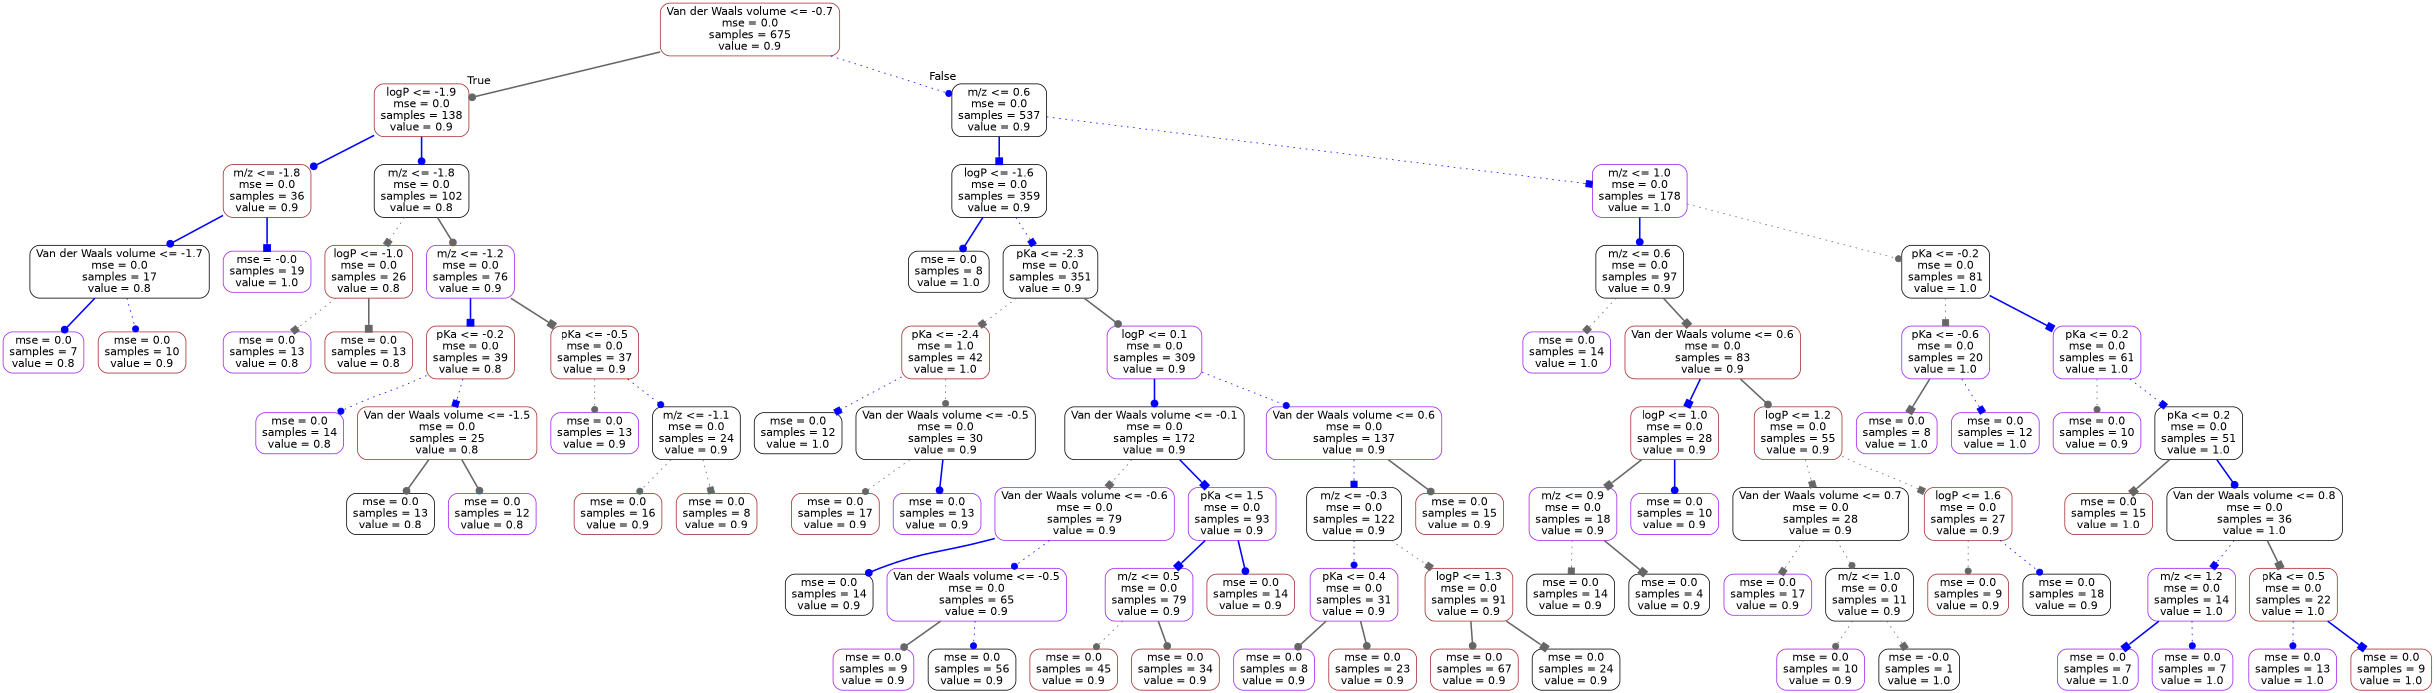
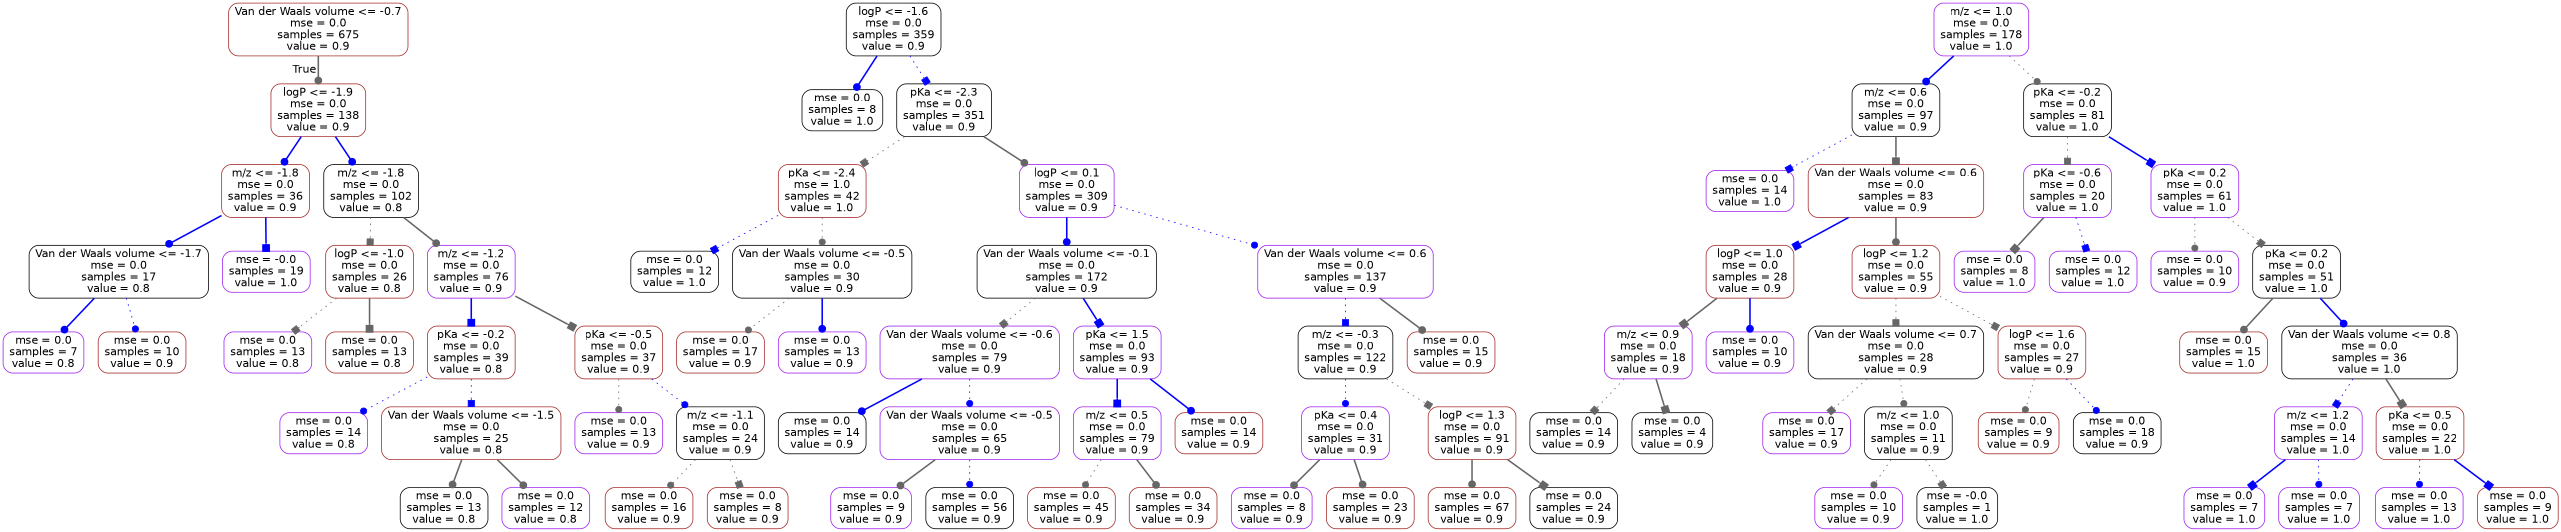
  digraph {
    node [color=purple fontname=helvetica shape=box style=rounded]
    edge [arrowhead=dot color=gray40 fontname=helvetica style=bold]
    n1 [color=brown label="Van der Waals volume <= -0.7\nmse = 0.0\nsamples = 675\nvalue = 0.9"]
    n2 [color=brown label="logP <= -1.9\nmse = 0.0\nsamples = 138\nvalue = 0.9"]
-   n3 [color=black label="m/z <= 0.6\nmse = 0.0\nsamples = 537\nvalue = 0.9"]
    n4 [color=brown label="m/z <= -1.8\nmse = 0.0\nsamples = 36\nvalue = 0.9"]
    n5 [color=black label="m/z <= -1.8\nmse = 0.0\nsamples = 102\nvalue = 0.8"]
    n6 [color=black label="logP <= -1.6\nmse = 0.0\nsamples = 359\nvalue = 0.9"]
    n7 [label="m/z <= 1.0\nmse = 0.0\nsamples = 178\nvalue = 1.0"]
    n8 [color=black label="Van der Waals volume <= -1.7\nmse = 0.0\nsamples = 17\nvalue = 0.8"]
    n9 [label="mse = -0.0\nsamples = 19\nvalue = 1.0"]
    n10 [color=brown label="logP <= -1.0\nmse = 0.0\nsamples = 26\nvalue = 0.8"]
    n11 [label="m/z <= -1.2\nmse = 0.0\nsamples = 76\nvalue = 0.9"]
    n12 [label="mse = 0.0\nsamples = 7\nvalue = 0.8"]
    n13 [color=brown label="mse = 0.0\nsamples = 10\nvalue = 0.9"]
    n14 [label="mse = 0.0\nsamples = 13\nvalue = 0.8"]
    n15 [color=brown label="mse = 0.0\nsamples = 13\nvalue = 0.8"]
    n16 [color=brown label="pKa <= -0.2\nmse = 0.0\nsamples = 39\nvalue = 0.8"]
    n17 [color=brown label="pKa <= -0.5\nmse = 0.0\nsamples = 37\nvalue = 0.9"]
    n18 [label="mse = 0.0\nsamples = 14\nvalue = 0.8"]
    n19 [color=brown label="Van der Waals volume <= -1.5\nmse = 0.0\nsamples = 25\nvalue = 0.8"]
    n20 [label="mse = 0.0\nsamples = 13\nvalue = 0.9"]
    n21 [color=black label="m/z <= -1.1\nmse = 0.0\nsamples = 24\nvalue = 0.9"]
    n22 [color=black label="mse = 0.0\nsamples = 13\nvalue = 0.8"]
    n23 [label="mse = 0.0\nsamples = 12\nvalue = 0.8"]
    n24 [color=brown label="mse = 0.0\nsamples = 16\nvalue = 0.9"]
    n25 [color=brown label="mse = 0.0\nsamples = 8\nvalue = 0.9"]
    n26 [color=black label="mse = 0.0\nsamples = 8\nvalue = 1.0"]
    n27 [color=black label="pKa <= -2.3\nmse = 0.0\nsamples = 351\nvalue = 0.9"]
    n28 [color=black label="m/z <= 0.6\nmse = 0.0\nsamples = 97\nvalue = 0.9"]
    n29 [color=black label="pKa <= -0.2\nmse = 0.0\nsamples = 81\nvalue = 1.0"]
    n30 [color=brown label="pKa <= -2.4\nmse = 1.0\nsamples = 42\nvalue = 1.0"]
    n31 [label="logP <= 0.1\nmse = 0.0\nsamples = 309\nvalue = 0.9"]
    n32 [color=black label="mse = 0.0\nsamples = 12\nvalue = 1.0"]
    n33 [color=black label="Van der Waals volume <= -0.5\nmse = 0.0\nsamples = 30\nvalue = 0.9"]
    n34 [color=black label="Van der Waals volume <= -0.1\nmse = 0.0\nsamples = 172\nvalue = 0.9"]
    n35 [label="Van der Waals volume <= 0.6\nmse = 0.0\nsamples = 137\nvalue = 0.9"]
    n36 [color=brown label="mse = 0.0\nsamples = 17\nvalue = 0.9"]
    n37 [label="mse = 0.0\nsamples = 13\nvalue = 0.9"]
    n38 [label="Van der Waals volume <= -0.6\nmse = 0.0\nsamples = 79\nvalue = 0.9"]
    n39 [label="pKa <= 1.5\nmse = 0.0\nsamples = 93\nvalue = 0.9"]
    n40 [color=black label="m/z <= -0.3\nmse = 0.0\nsamples = 122\nvalue = 0.9"]
    n41 [color=brown label="mse = 0.0\nsamples = 15\nvalue = 0.9"]
    n42 [color=black label="mse = 0.0\nsamples = 14\nvalue = 0.9"]
    n43 [label="Van der Waals volume <= -0.5\nmse = 0.0\nsamples = 65\nvalue = 0.9"]
    n44 [label="m/z <= 0.5\nmse = 0.0\nsamples = 79\nvalue = 0.9"]
    n45 [color=brown label="mse = 0.0\nsamples = 14\nvalue = 0.9"]
    n46 [label="mse = 0.0\nsamples = 9\nvalue = 0.9"]
    n47 [color=black label="mse = 0.0\nsamples = 56\nvalue = 0.9"]
    n48 [color=brown label="mse = 0.0\nsamples = 45\nvalue = 0.9"]
    n49 [color=brown label="mse = 0.0\nsamples = 34\nvalue = 0.9"]
    n50 [label="pKa <= 0.4\nmse = 0.0\nsamples = 31\nvalue = 0.9"]
    n51 [color=brown label="logP <= 1.3\nmse = 0.0\nsamples = 91\nvalue = 0.9"]
    n52 [label="mse = 0.0\nsamples = 8\nvalue = 0.9"]
    n53 [color=brown label="mse = 0.0\nsamples = 23\nvalue = 0.9"]
    n54 [color=brown label="mse = 0.0\nsamples = 67\nvalue = 0.9"]
    n55 [color=black label="mse = 0.0\nsamples = 24\nvalue = 0.9"]
    n56 [label="mse = 0.0\nsamples = 14\nvalue = 1.0"]
    n57 [color=brown label="Van der Waals volume <= 0.6\nmse = 0.0\nsamples = 83\nvalue = 0.9"]
    n58 [label="pKa <= -0.6\nmse = 0.0\nsamples = 20\nvalue = 1.0"]
    n59 [label="pKa <= 0.2\nmse = 0.0\nsamples = 61\nvalue = 1.0"]
    n60 [color=brown label="logP <= 1.0\nmse = 0.0\nsamples = 28\nvalue = 0.9"]
    n61 [color=brown label="logP <= 1.2\nmse = 0.0\nsamples = 55\nvalue = 0.9"]
    n62 [label="m/z <= 0.9\nmse = 0.0\nsamples = 18\nvalue = 0.9"]
    n63 [label="mse = 0.0\nsamples = 10\nvalue = 0.9"]
    n64 [color=black label="Van der Waals volume <= 0.7\nmse = 0.0\nsamples = 28\nvalue = 0.9"]
    n65 [color=brown label="logP <= 1.6\nmse = 0.0\nsamples = 27\nvalue = 0.9"]
    n66 [color=black label="mse = 0.0\nsamples = 14\nvalue = 0.9"]
    n67 [color=black label="mse = 0.0\nsamples = 4\nvalue = 0.9"]
    n68 [label="mse = 0.0\nsamples = 17\nvalue = 0.9"]
    n69 [color=black label="m/z <= 1.0\nmse = 0.0\nsamples = 11\nvalue = 0.9"]
    n70 [color=brown label="mse = 0.0\nsamples = 9\nvalue = 0.9"]
    n71 [color=black label="mse = 0.0\nsamples = 18\nvalue = 0.9"]
    n72 [label="mse = 0.0\nsamples = 10\nvalue = 0.9"]
    n73 [color=black label="mse = -0.0\nsamples = 1\nvalue = 1.0"]
    n74 [label="mse = 0.0\nsamples = 8\nvalue = 1.0"]
    n75 [label="mse = 0.0\nsamples = 12\nvalue = 1.0"]
    n76 [label="mse = 0.0\nsamples = 10\nvalue = 0.9"]
    n77 [color=black label="pKa <= 0.2\nmse = 0.0\nsamples = 51\nvalue = 1.0"]
    n78 [color=brown label="mse = 0.0\nsamples = 15\nvalue = 1.0"]
    n79 [color=black label="Van der Waals volume <= 0.8\nmse = 0.0\nsamples = 36\nvalue = 1.0"]
    n80 [label="m/z <= 1.2\nmse = 0.0\nsamples = 14\nvalue = 1.0"]
    n81 [color=brown label="pKa <= 0.5\nmse = 0.0\nsamples = 22\nvalue = 1.0"]
    n82 [label="mse = 0.0\nsamples = 7\nvalue = 1.0"]
    n83 [label="mse = 0.0\nsamples = 7\nvalue = 1.0"]
    n84 [label="mse = 0.0\nsamples = 13\nvalue = 1.0"]
    n85 [color=brown label="mse = 0.0\nsamples = 9\nvalue = 1.0"]
    n1 -> n2 [headlabel=True labelangle=45 labeldistance=2.5]
-   n1 -> n3 [color=blue headlabel=False labelangle=-45 labeldistance=2.5 style=dotted]
    n2 -> n4 [color=blue]
    n2 -> n5 [color=blue]
-   n3 -> n6 [arrowhead=box color=blue]
-   n3 -> n7 [arrowhead=box color=blue style=dotted]
    n4 -> n8 [color=blue]
    n4 -> n9 [arrowhead=box color=blue]
    n5 -> n10 [arrowhead=box style=dotted]
    n5 -> n11
    n6 -> n26 [color=blue]
    n6 -> n27 [arrowhead=box color=blue style=dotted]
    n7 -> n28 [color=blue]
    n7 -> n29 [style=dotted]
    n8 -> n12 [color=blue]
    n8 -> n13 [color=blue style=dotted]
    n10 -> n14 [arrowhead=box style=dotted]
    n10 -> n15 [arrowhead=box]
    n11 -> n16 [arrowhead=box color=blue]
    n11 -> n17 [arrowhead=box]
    n16 -> n18 [color=blue style=dotted]
    n16 -> n19 [arrowhead=box color=blue style=dotted]
    n17 -> n20 [style=dotted]
    n17 -> n21 [color=blue style=dotted]
    n19 -> n22
    n19 -> n23
    n21 -> n24 [style=dotted]
    n21 -> n25 [arrowhead=box style=dotted]
    n27 -> n30 [arrowhead=box style=dotted]
    n27 -> n31
-   n28 -> n56 [arrowhead=box style=dotted]
+   n28 -> n56 [arrowhead=box color=blue style=dotted]
    n28 -> n57 [arrowhead=box]
    n29 -> n58 [arrowhead=box style=dotted]
    n29 -> n59 [arrowhead=box color=blue]
    n30 -> n32 [arrowhead=box color=blue style=dotted]
    n30 -> n33 [style=dotted]
    n31 -> n34 [color=blue]
    n31 -> n35 [color=blue style=dotted]
    n33 -> n36 [style=dotted]
    n33 -> n37 [color=blue]
    n34 -> n38 [arrowhead=box style=dotted]
    n34 -> n39 [arrowhead=box color=blue]
    n35 -> n40 [arrowhead=box color=blue style=dotted]
    n35 -> n41
    n38 -> n42 [color=blue]
    n38 -> n43 [color=blue style=dotted]
    n39 -> n44 [arrowhead=box color=blue]
    n39 -> n45 [color=blue]
    n40 -> n50 [color=blue style=dotted]
    n40 -> n51 [arrowhead=box style=dotted]
    n43 -> n46
    n43 -> n47 [color=blue style=dotted]
    n44 -> n48 [style=dotted]
    n44 -> n49
    n50 -> n52
    n50 -> n53
    n51 -> n54
    n51 -> n55 [arrowhead=box]
    n57 -> n60 [arrowhead=box color=blue]
    n57 -> n61
    n58 -> n74 [arrowhead=box]
    n58 -> n75 [arrowhead=box color=blue style=dotted]
    n59 -> n76 [style=dotted]
-   n59 -> n77 [arrowhead=box color=blue style=dotted]
+   n59 -> n77 [arrowhead=box style=dotted]
    n60 -> n62 [arrowhead=box]
    n60 -> n63 [color=blue]
    n61 -> n64 [arrowhead=box style=dotted]
    n61 -> n65 [arrowhead=box style=dotted]
    n62 -> n66 [arrowhead=box style=dotted]
    n62 -> n67 [arrowhead=box]
    n64 -> n68 [arrowhead=box style=dotted]
    n64 -> n69 [style=dotted]
    n65 -> n70 [style=dotted]
    n65 -> n71 [color=blue style=dotted]
    n69 -> n72 [style=dotted]
    n69 -> n73 [arrowhead=box style=dotted]
-   n77 -> n78 [arrowhead=box]
+   n77 -> n78
    n77 -> n79 [color=blue]
    n79 -> n80 [arrowhead=box color=blue style=dotted]
    n79 -> n81 [arrowhead=box]
    n80 -> n82 [arrowhead=box color=blue]
    n80 -> n83 [color=blue style=dotted]
    n81 -> n84 [color=blue style=dotted]
    n81 -> n85 [arrowhead=box color=blue]
  }
